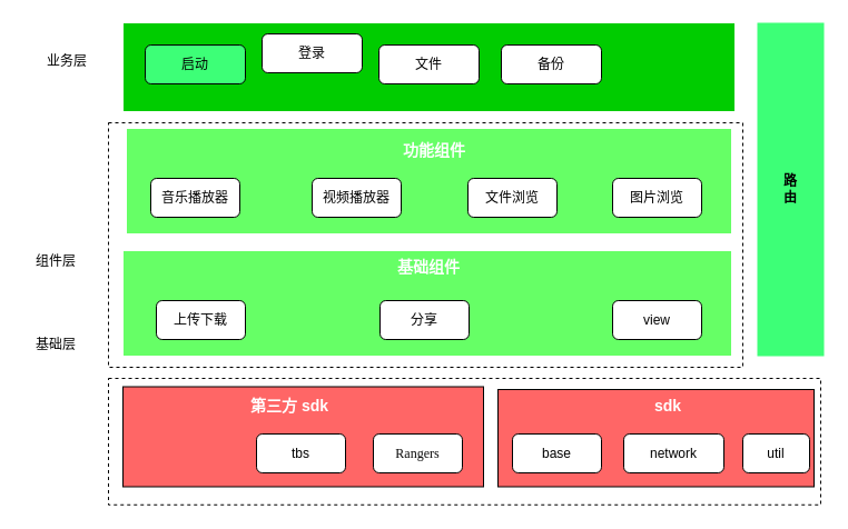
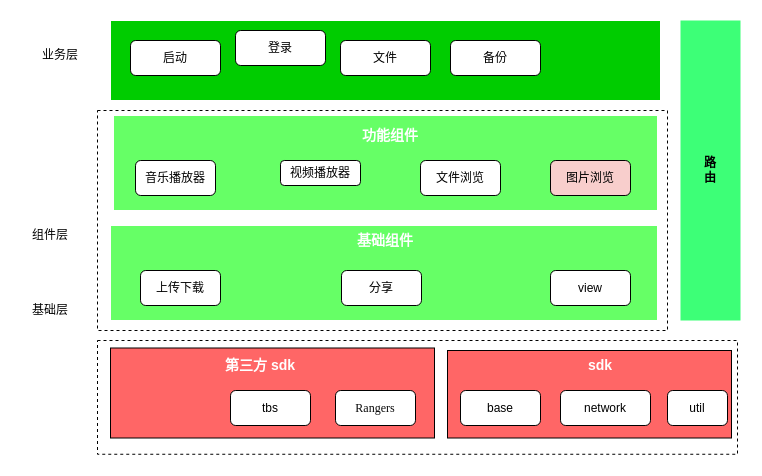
  <mxCell id="0" />
  <mxCell id="1" parent="0" />
  <mxCell id="2" value="" style="rounded=0;whiteSpace=wrap;html=1;fillColor=#00CC00;strokeColor=#FFFFFF;" vertex="1" parent="1"><mxGeometry x="110" y="20" width="550" height="80" as="geometry" /></mxCell>
  <mxCell id="3" value="业务层" style="text;html=1;align=center;verticalAlign=middle;whiteSpace=wrap;rounded=0;" vertex="1" parent="1"><mxGeometry x="30" y="40" width="60" height="30" as="geometry" /></mxCell>
- <mxCell id="4" value="启动" style="rounded=1;whiteSpace=wrap;html=1;fillColor=#3dff77;" vertex="1" parent="1"><mxGeometry x="130" y="40" width="90" height="35" as="geometry" /></mxCell>
+ <mxCell id="4" value="启动" style="rounded=1;whiteSpace=wrap;html=1;" vertex="1" parent="1"><mxGeometry x="130" y="40" width="90" height="35" as="geometry" /></mxCell>
  <mxCell id="5" value="登录" style="rounded=1;whiteSpace=wrap;html=1;" vertex="1" parent="1"><mxGeometry x="235" y="30" width="90" height="35" as="geometry" /></mxCell>
  <mxCell id="6" value="文件" style="rounded=1;whiteSpace=wrap;html=1;" vertex="1" parent="1"><mxGeometry x="340" y="40" width="90" height="35" as="geometry" /></mxCell>
  <mxCell id="7" value="备份" style="rounded=1;whiteSpace=wrap;html=1;" vertex="1" parent="1"><mxGeometry x="450" y="40" width="90" height="35" as="geometry" /></mxCell>
  <mxCell id="8" value="" style="rounded=0;whiteSpace=wrap;html=1;fillColor=#66FF66;strokeColor=#FFFFFF;" vertex="1" parent="1"><mxGeometry x="113" y="115" width="544" height="95" as="geometry" /></mxCell>
  <mxCell id="9" value="&lt;h3&gt;&lt;b&gt;&lt;font color=&quot;#ffffff&quot;&gt;功能组件&lt;/font&gt;&lt;/b&gt;&lt;/h3&gt;" style="text;html=1;align=center;verticalAlign=middle;whiteSpace=wrap;rounded=0;" vertex="1" parent="1"><mxGeometry x="360" y="120" width="60" height="30" as="geometry" /></mxCell>
- <mxCell id="10" value="视频播放器" style="rounded=1;whiteSpace=wrap;html=1;" vertex="1" parent="1"><mxGeometry x="280" y="160" width="80" height="35" as="geometry" /></mxCell>
+ <mxCell id="10" value="视频播放器" style="rounded=1;whiteSpace=wrap;html=1;" vertex="1" parent="1"><mxGeometry x="280" y="160" width="80" height="25" as="geometry" /></mxCell>
  <mxCell id="11" value="音乐播放器" style="rounded=1;whiteSpace=wrap;html=1;" vertex="1" parent="1"><mxGeometry x="135" y="160" width="80" height="35" as="geometry" /></mxCell>
  <mxCell id="12" value="文件浏览" style="rounded=1;whiteSpace=wrap;html=1;" vertex="1" parent="1"><mxGeometry x="420" y="160" width="80" height="35" as="geometry" /></mxCell>
- <mxCell id="13" value="图片浏览" style="rounded=1;whiteSpace=wrap;html=1;" vertex="1" parent="1"><mxGeometry x="550" y="160" width="80" height="35" as="geometry" /></mxCell>
+ <mxCell id="13" value="图片浏览" style="rounded=1;whiteSpace=wrap;html=1;fillColor=#f8cecc;" vertex="1" parent="1"><mxGeometry x="550" y="160" width="80" height="35" as="geometry" /></mxCell>
  <mxCell id="14" value="" style="rounded=0;whiteSpace=wrap;html=1;fillColor=#66FF66;strokeColor=#FFFFFF;" vertex="1" parent="1"><mxGeometry x="110" y="225" width="547" height="95" as="geometry" /></mxCell>
  <mxCell id="15" value="&lt;h3&gt;&lt;b&gt;&lt;font color=&quot;#ffffff&quot;&gt;基础组件&lt;/font&gt;&lt;/b&gt;&lt;/h3&gt;" style="text;html=1;align=center;verticalAlign=middle;whiteSpace=wrap;rounded=0;" vertex="1" parent="1"><mxGeometry x="355" y="225" width="60" height="30" as="geometry" /></mxCell>
  <mxCell id="16" value="上传下载" style="rounded=1;whiteSpace=wrap;html=1;" vertex="1" parent="1"><mxGeometry x="140" y="270" width="80" height="35" as="geometry" /></mxCell>
  <mxCell id="17" value="分享" style="rounded=1;whiteSpace=wrap;html=1;" vertex="1" parent="1"><mxGeometry x="341" y="270" width="80" height="35" as="geometry" /></mxCell>
  <mxCell id="18" value="view" style="rounded=1;whiteSpace=wrap;html=1;" vertex="1" parent="1"><mxGeometry x="550" y="270" width="80" height="35" as="geometry" /></mxCell>
  <mxCell id="19" value="组件层" style="text;html=1;align=center;verticalAlign=middle;whiteSpace=wrap;rounded=0;" vertex="1" parent="1"><mxGeometry x="20" y="220" width="60" height="30" as="geometry" /></mxCell>
  <mxCell id="20" value="&lt;b&gt;路&lt;/b&gt;&lt;div&gt;&lt;b&gt;由&lt;/b&gt;&lt;/div&gt;" style="rounded=0;whiteSpace=wrap;html=1;fillColor=#3DFF77;strokeColor=none;" vertex="1" parent="1"><mxGeometry x="680" y="20" width="60" height="300" as="geometry" /></mxCell>
  <mxCell id="21" value="" style="rounded=0;whiteSpace=wrap;html=1;fillColor=#FF6666;" vertex="1" parent="1"><mxGeometry x="110" y="347.5" width="324" height="90" as="geometry" /></mxCell>
  <mxCell id="22" value="" style="rounded=0;whiteSpace=wrap;html=1;fillColor=#FF6666;" vertex="1" parent="1"><mxGeometry x="447" y="350" width="284" height="87.5" as="geometry" /></mxCell>
  <mxCell id="23" value="基础层" style="text;html=1;align=center;verticalAlign=middle;whiteSpace=wrap;rounded=0;" vertex="1" parent="1"><mxGeometry x="20" y="295" width="60" height="30" as="geometry" /></mxCell>
  <mxCell id="24" value="&lt;h3&gt;&lt;b&gt;&lt;font color=&quot;#ffffff&quot;&gt;第三方 sdk&lt;/font&gt;&lt;/b&gt;&lt;/h3&gt;" style="text;html=1;align=center;verticalAlign=middle;whiteSpace=wrap;rounded=0;" vertex="1" parent="1"><mxGeometry x="220" y="350" width="80" height="30" as="geometry" /></mxCell>
  <mxCell id="25" value="&lt;h3&gt;&lt;b&gt;&lt;font color=&quot;#ffffff&quot;&gt;sdk&lt;/font&gt;&lt;/b&gt;&lt;/h3&gt;" style="text;html=1;align=center;verticalAlign=middle;whiteSpace=wrap;rounded=0;" vertex="1" parent="1"><mxGeometry x="570" y="350" width="60" height="30" as="geometry" /></mxCell>
  <mxCell id="26" value="tbs" style="rounded=1;whiteSpace=wrap;html=1;" vertex="1" parent="1"><mxGeometry x="230" y="390" width="80" height="35" as="geometry" /></mxCell>
  <mxCell id="27" value="&lt;div style=&quot;background-color:#ffffff;color:#080808&quot;&gt;&lt;pre style=&quot;font-family:'Microsoft YaHei UI';font-size:9.0pt;&quot;&gt;Rangers&lt;/pre&gt;&lt;/div&gt;" style="rounded=1;whiteSpace=wrap;html=1;" vertex="1" parent="1"><mxGeometry x="335" y="390" width="80" height="35" as="geometry" /></mxCell>
  <mxCell id="28" value="network" style="rounded=1;whiteSpace=wrap;html=1;" vertex="1" parent="1"><mxGeometry x="560" y="390" width="90" height="35" as="geometry" /></mxCell>
  <mxCell id="29" value="base" style="rounded=1;whiteSpace=wrap;html=1;" vertex="1" parent="1"><mxGeometry x="460" y="390" width="80" height="35" as="geometry" /></mxCell>
  <mxCell id="30" value="util" style="rounded=1;whiteSpace=wrap;html=1;" vertex="1" parent="1"><mxGeometry x="667" y="390" width="60" height="35" as="geometry" /></mxCell>
  <mxCell id="31" value="&lt;h1 style=&quot;margin-top: 0px;&quot;&gt;&lt;br&gt;&lt;/h1&gt;" style="text;html=1;whiteSpace=wrap;overflow=hidden;rounded=0;dashed=1;strokeColor=default;" vertex="1" parent="1"><mxGeometry x="97" y="110" width="570" height="220" as="geometry" /></mxCell>
  <mxCell id="32" value="&lt;h1 style=&quot;margin-top: 0px;&quot;&gt;&lt;br&gt;&lt;/h1&gt;" style="text;html=1;whiteSpace=wrap;overflow=hidden;rounded=0;strokeColor=default;dashed=1;" vertex="1" parent="1"><mxGeometry x="97" y="340" width="640" height="113.75" as="geometry" /></mxCell>
